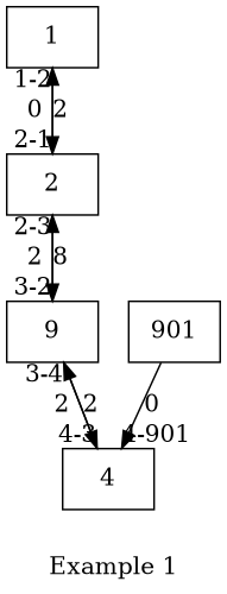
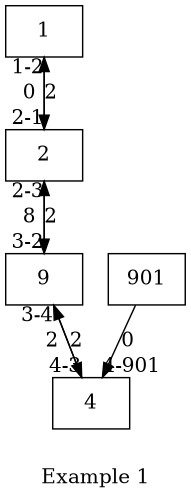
  digraph {
    fontname="DejaVu Serif"
    label="Example 1"
    splines=false
    node [fontname="DejaVu Serif" group=A shape=box]
    edge [alias=1 fontname="DejaVu Serif" latency=2]
    1
    2
    n3 [group=H label=9]
    4
    901 [group=V]
    1 -> 2 [alias=0 headlabel="2-1" label=0]
    2 -> 1 [headlabel="1-2" label=2]
-   2 -> n3 [headlabel="3-2" label=2]
-   n3 -> 2 [alias=0 headlabel="2-3" label=8]
+   2 -> n3 [headlabel="3-2" label=8]
+   n3 -> 2 [alias=0 headlabel="2-3" label=2]
    n3 -> 4 [headlabel="4-3" label=2]
    4 -> n3 [headlabel="3-4" label=2]
    901 -> 4 [headlabel="4-901" label=0 latency=1]
  }
